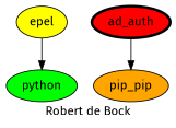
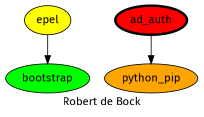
  digraph {
    fontname="Fira Sans"
    label="Robert de Bock"
    node [fontname="Fira Sans" style=filled]
    edge [fontname="Fira Sans"]
-   bootstrap [fillcolor=green label=python]
+   bootstrap [fillcolor=green]
    epel [fillcolor=yellow]
-   python_pip [fillcolor=orange label=pip_pip]
+   python_pip [fillcolor=orange]
    ad_auth [fillcolor=red penwidth=3]
    epel -> bootstrap
    ad_auth -> python_pip
  }
